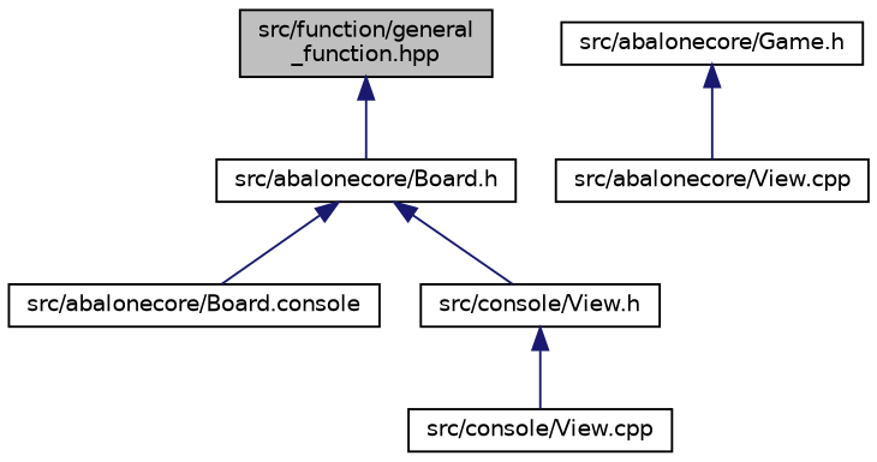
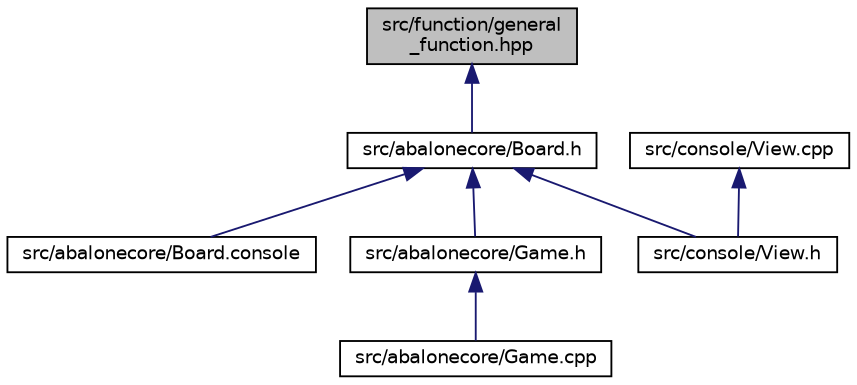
  digraph {
    node [color=black fillcolor=white fontname=Helvetica fontsize=10 shape=record style=filled]
    edge [color=midnightblue dir=back fontname=Helvetica fontsize=10 labelfontname=Helvetica labelfontsize=10 style=solid]
    n1 [fillcolor=grey75 fontcolor=black height=0.2 label="src/function/general\l_function.hpp" width=0.4]
    n2 [height=0.2 label="src/abalonecore/Board.h" width=0.4]
    n3 [height=0.2 label="src/abalonecore/Board.console" width=0.4]
    n4 [height=0.2 label="src/abalonecore/Game.h" width=0.4]
    n5 [height=0.2 label="src/console/View.h" width=0.4]
-   n6 [height=0.2 label="src/abalonecore/View.cpp" width=0.4]
+   n6 [height=0.2 label="src/abalonecore/Game.cpp" width=0.4]
    n7 [height=0.2 label="src/console/View.cpp" width=0.4]
    n1 -> n2
    n2 -> n3
+   n2 -> n4
    n2 -> n5
    n4 -> n6
-   n5 -> n7
+   n7 -> n5
  }
